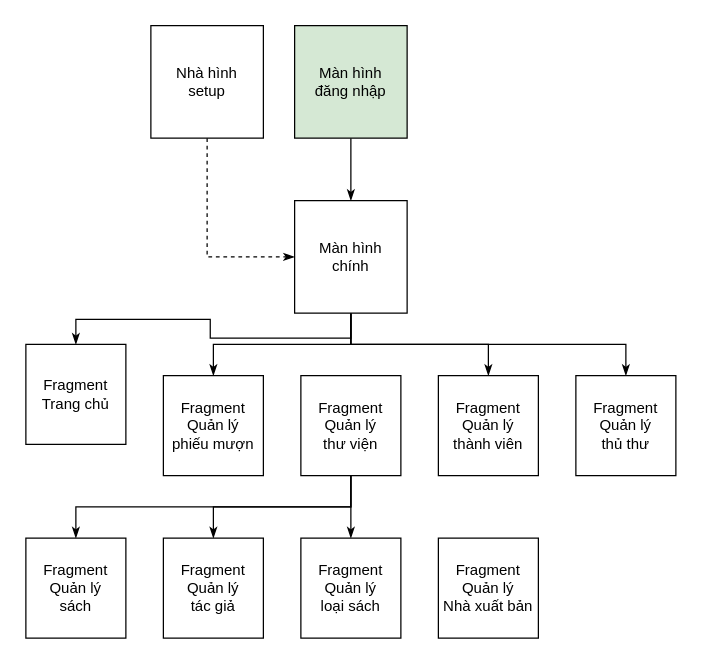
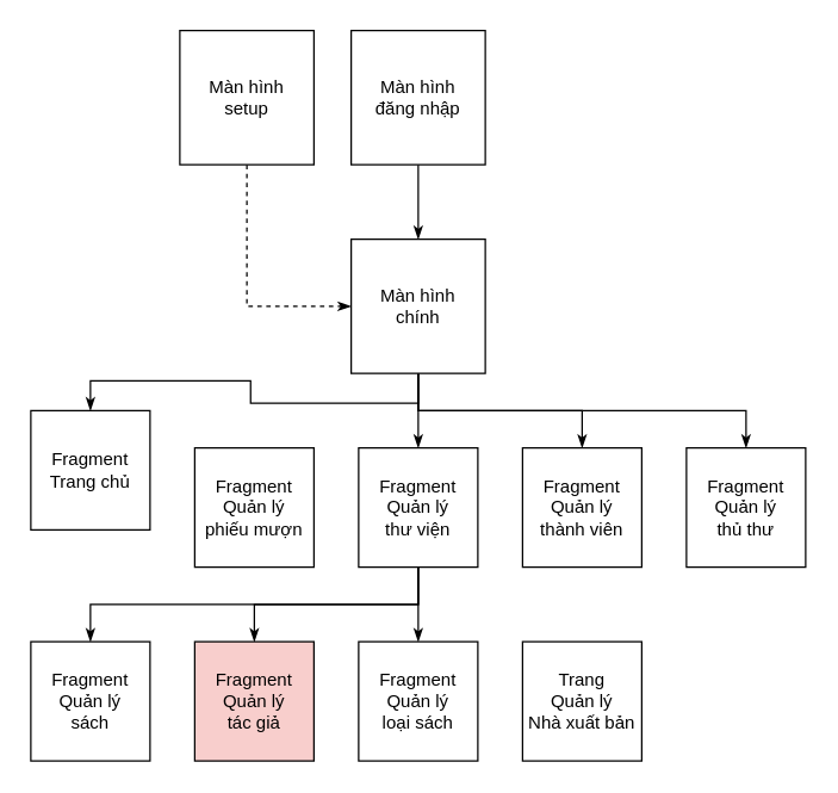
  <mxCell id="0" />
  <mxCell id="1" parent="0" />
  <mxCell id="2" style="edgeStyle=orthogonalEdgeStyle;rounded=0;orthogonalLoop=1;jettySize=auto;html=1;exitX=0.5;exitY=1;exitDx=0;exitDy=0;entryX=0.5;entryY=0;entryDx=0;entryDy=0;startArrow=none;startFill=0;endArrow=classicThin;endFill=1;" edge="1" parent="1" source="3" target="8"><mxGeometry relative="1" as="geometry" /></mxCell>
- <mxCell id="3" value="Màn hình&lt;br&gt;đăng nhập" style="whiteSpace=wrap;html=1;aspect=fixed;shadow=0;sketch=0;strokeColor=default;fillColor=#d5e8d4;" vertex="1" parent="1"><mxGeometry x="235" y="20" width="90" height="90" as="geometry" /></mxCell>
+ <mxCell id="3" value="Màn hình&lt;br&gt;đăng nhập" style="whiteSpace=wrap;html=1;aspect=fixed;shadow=0;sketch=0;strokeColor=default;" vertex="1" parent="1"><mxGeometry x="235" y="20" width="90" height="90" as="geometry" /></mxCell>
  <mxCell id="4" style="edgeStyle=orthogonalEdgeStyle;rounded=0;orthogonalLoop=1;jettySize=auto;html=1;exitX=0.5;exitY=1;exitDx=0;exitDy=0;entryX=0.5;entryY=0;entryDx=0;entryDy=0;startArrow=none;startFill=0;endArrow=classicThin;endFill=1;" edge="1" parent="1" source="8" target="11"><mxGeometry relative="1" as="geometry" /></mxCell>
- <mxCell id="5" style="edgeStyle=orthogonalEdgeStyle;rounded=0;orthogonalLoop=1;jettySize=auto;html=1;exitX=0.5;exitY=1;exitDx=0;exitDy=0;startArrow=none;startFill=0;endArrow=classicThin;endFill=1;" edge="1" parent="1" source="8" target="12"><mxGeometry relative="1" as="geometry" /></mxCell>
+ <mxCell id="5" style="edgeStyle=orthogonalEdgeStyle;rounded=0;orthogonalLoop=1;jettySize=auto;html=1;exitX=0.5;exitY=1;exitDx=0;exitDy=0;entryX=0.5;entryY=0;entryDx=0;entryDy=0;startArrow=none;startFill=0;endArrow=classicThin;endFill=1;" edge="1" parent="1" source="8" target="16"><mxGeometry relative="1" as="geometry" /></mxCell>
  <mxCell id="6" style="edgeStyle=orthogonalEdgeStyle;rounded=0;orthogonalLoop=1;jettySize=auto;html=1;exitX=0.5;exitY=1;exitDx=0;exitDy=0;entryX=0.5;entryY=0;entryDx=0;entryDy=0;startArrow=none;startFill=0;endArrow=classicThin;endFill=1;" edge="1" parent="1" source="8" target="21"><mxGeometry relative="1" as="geometry" /></mxCell>
  <mxCell id="7" style="edgeStyle=orthogonalEdgeStyle;rounded=0;orthogonalLoop=1;jettySize=auto;html=1;exitX=0.5;exitY=1;exitDx=0;exitDy=0;entryX=0.5;entryY=0;entryDx=0;entryDy=0;startArrow=none;startFill=0;endArrow=classicThin;endFill=1;" edge="1" parent="1" source="8" target="22"><mxGeometry relative="1" as="geometry" /></mxCell>
  <mxCell id="8" value="Màn hình &lt;br&gt;chính" style="whiteSpace=wrap;html=1;aspect=fixed;shadow=0;sketch=0;strokeColor=default;" vertex="1" parent="1"><mxGeometry x="235" y="160" width="90" height="90" as="geometry" /></mxCell>
  <mxCell id="9" style="edgeStyle=orthogonalEdgeStyle;rounded=0;orthogonalLoop=1;jettySize=auto;html=1;exitX=0.5;exitY=1;exitDx=0;exitDy=0;entryX=0;entryY=0.5;entryDx=0;entryDy=0;startArrow=none;startFill=0;endArrow=classicThin;endFill=1;dashed=1;" edge="1" parent="1" source="10" target="8"><mxGeometry relative="1" as="geometry" /></mxCell>
- <mxCell id="10" value="Nhà hình&lt;br&gt;setup" style="whiteSpace=wrap;html=1;aspect=fixed;shadow=0;sketch=0;strokeColor=default;" vertex="1" parent="1"><mxGeometry x="120" y="20" width="90" height="90" as="geometry" /></mxCell>
+ <mxCell id="10" value="Màn hình&lt;br&gt;setup" style="whiteSpace=wrap;html=1;aspect=fixed;shadow=0;sketch=0;strokeColor=default;" vertex="1" parent="1"><mxGeometry x="120" y="20" width="90" height="90" as="geometry" /></mxCell>
  <mxCell id="11" value="Fragment&lt;br&gt;Trang chủ" style="whiteSpace=wrap;html=1;aspect=fixed;shadow=0;sketch=0;strokeColor=default;" vertex="1" parent="1"><mxGeometry x="20" y="275" width="80" height="80" as="geometry" /></mxCell>
  <mxCell id="12" value="Fragment&lt;br&gt;Quản lý &lt;br&gt;phiếu mượn" style="whiteSpace=wrap;html=1;aspect=fixed;shadow=0;sketch=0;strokeColor=default;" vertex="1" parent="1"><mxGeometry x="130" y="300" width="80" height="80" as="geometry" /></mxCell>
  <mxCell id="13" style="edgeStyle=orthogonalEdgeStyle;rounded=0;orthogonalLoop=1;jettySize=auto;html=1;exitX=0.5;exitY=1;exitDx=0;exitDy=0;entryX=0.5;entryY=0;entryDx=0;entryDy=0;startArrow=none;startFill=0;endArrow=classicThin;endFill=1;" edge="1" parent="1" source="16" target="17"><mxGeometry relative="1" as="geometry" /></mxCell>
  <mxCell id="14" style="edgeStyle=orthogonalEdgeStyle;rounded=0;orthogonalLoop=1;jettySize=auto;html=1;exitX=0.5;exitY=1;exitDx=0;exitDy=0;entryX=0.5;entryY=0;entryDx=0;entryDy=0;startArrow=none;startFill=0;endArrow=classicThin;endFill=1;" edge="1" parent="1" source="16" target="18"><mxGeometry relative="1" as="geometry" /></mxCell>
  <mxCell id="15" style="edgeStyle=orthogonalEdgeStyle;rounded=0;orthogonalLoop=1;jettySize=auto;html=1;exitX=0.5;exitY=1;exitDx=0;exitDy=0;entryX=0.5;entryY=0;entryDx=0;entryDy=0;startArrow=none;startFill=0;endArrow=classicThin;endFill=1;" edge="1" parent="1" source="16" target="19"><mxGeometry relative="1" as="geometry" /></mxCell>
  <mxCell id="16" value="Fragment&lt;br&gt;Quản lý&lt;br&gt;thư viện" style="whiteSpace=wrap;html=1;aspect=fixed;shadow=0;sketch=0;strokeColor=default;" vertex="1" parent="1"><mxGeometry x="240" y="300" width="80" height="80" as="geometry" /></mxCell>
  <mxCell id="17" value="Fragment&lt;br&gt;Quản lý&lt;br&gt;sách" style="whiteSpace=wrap;html=1;aspect=fixed;shadow=0;sketch=0;strokeColor=default;" vertex="1" parent="1"><mxGeometry x="20" y="430" width="80" height="80" as="geometry" /></mxCell>
- <mxCell id="18" value="Fragment&lt;br&gt;Quản lý &lt;br&gt;tác giả" style="whiteSpace=wrap;html=1;aspect=fixed;shadow=0;sketch=0;strokeColor=default;" vertex="1" parent="1"><mxGeometry x="130" y="430" width="80" height="80" as="geometry" /></mxCell>
+ <mxCell id="18" value="Fragment&lt;br&gt;Quản lý &lt;br&gt;tác giả" style="whiteSpace=wrap;html=1;aspect=fixed;shadow=0;sketch=0;strokeColor=default;fillColor=#f8cecc;" vertex="1" parent="1"><mxGeometry x="130" y="430" width="80" height="80" as="geometry" /></mxCell>
  <mxCell id="19" value="Fragment&lt;br&gt;Quản lý&lt;br&gt;loại sách" style="whiteSpace=wrap;html=1;aspect=fixed;shadow=0;sketch=0;strokeColor=default;" vertex="1" parent="1"><mxGeometry x="240" y="430" width="80" height="80" as="geometry" /></mxCell>
- <mxCell id="20" value="Fragment&lt;br&gt;Quản lý&lt;br&gt;Nhà xuất bản" style="whiteSpace=wrap;html=1;aspect=fixed;shadow=0;sketch=0;strokeColor=default;" vertex="1" parent="1"><mxGeometry x="350" y="430" width="80" height="80" as="geometry" /></mxCell>
+ <mxCell id="20" value="Trang&lt;br&gt;Quản lý&lt;br&gt;Nhà xuất bản" style="whiteSpace=wrap;html=1;aspect=fixed;shadow=0;sketch=0;strokeColor=default;" vertex="1" parent="1"><mxGeometry x="350" y="430" width="80" height="80" as="geometry" /></mxCell>
  <mxCell id="21" value="Fragment&lt;br&gt;Quản lý&lt;br&gt;thành viên" style="whiteSpace=wrap;html=1;aspect=fixed;shadow=0;sketch=0;strokeColor=default;" vertex="1" parent="1"><mxGeometry x="350" y="300" width="80" height="80" as="geometry" /></mxCell>
  <mxCell id="22" value="Fragment&lt;br&gt;Quản lý&lt;br&gt;thủ thư" style="whiteSpace=wrap;html=1;aspect=fixed;shadow=0;sketch=0;strokeColor=default;" vertex="1" parent="1"><mxGeometry x="460" y="300" width="80" height="80" as="geometry" /></mxCell>
